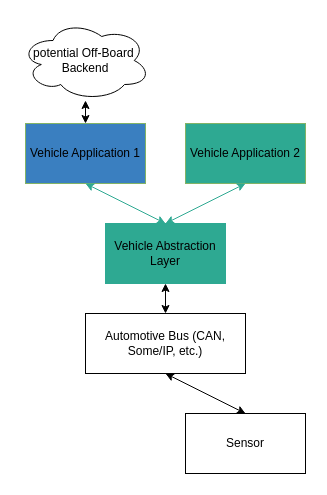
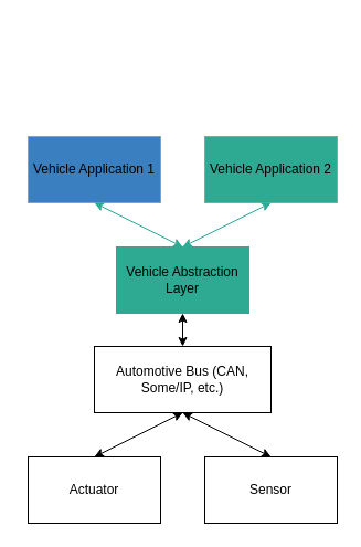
  <mxCell id="0" />
  <mxCell id="1" parent="0" />
  <mxCell id="2" value="Vehicle Application 1" style="rounded=0;whiteSpace=wrap;html=1;fillColor=#3A7FC0;strokeColor=#82b366;" parent="1" vertex="1"><mxGeometry x="25" y="123" width="120" height="60" as="geometry" /></mxCell>
  <mxCell id="3" style="edgeStyle=none;html=1;startArrow=classic;startFill=1;" parent="1" source="4" target="6" edge="1"><mxGeometry relative="1" as="geometry" /></mxCell>
  <mxCell id="4" value="Vehicle Abstraction Layer" style="rounded=0;whiteSpace=wrap;html=1;fillColor=#2EA992;strokeColor=#2EA992;" parent="1" vertex="1"><mxGeometry x="105" y="223" width="120" height="60" as="geometry" /></mxCell>
+ <mxCell id="5" style="edgeStyle=none;html=1;startArrow=classic;startFill=1;exitX=0.5;exitY=1;exitDx=0;exitDy=0;entryX=0.5;entryY=0;entryDx=0;entryDy=0;" parent="1" source="6" target="8" edge="1"><mxGeometry relative="1" as="geometry" /></mxCell>
  <mxCell id="6" value="Automotive Bus (CAN, Some/IP, etc.)" style="rounded=0;whiteSpace=wrap;html=1;" parent="1" vertex="1"><mxGeometry x="85" y="313" width="160" height="60" as="geometry" /></mxCell>
  <mxCell id="7" style="edgeStyle=none;html=1;startArrow=classic;startFill=1;exitX=0.5;exitY=1;exitDx=0;exitDy=0;entryX=0.5;entryY=0;entryDx=0;entryDy=0;" parent="1" source="6" target="12" edge="1"><mxGeometry relative="1" as="geometry" /></mxCell>
+ <mxCell id="8" value="Actuator" style="rounded=0;whiteSpace=wrap;html=1;" parent="1" vertex="1"><mxGeometry x="25" y="413" width="120" height="60" as="geometry" /></mxCell>
  <mxCell id="9" value="" style="edgeStyle=none;html=1;fillColor=#d5e8d4;strokeColor=#2EA992;startArrow=classic;startFill=1;exitX=0.5;exitY=1;exitDx=0;exitDy=0;entryX=0.5;entryY=0;entryDx=0;entryDy=0;" parent="1" source="2" target="4" edge="1"><mxGeometry relative="1" as="geometry"><mxPoint x="15" y="253" as="sourcePoint" /></mxGeometry></mxCell>
- <mxCell id="10" value="" style="edgeStyle=none;html=1;startArrow=classic;startFill=1;" parent="1" source="11" target="2" edge="1"><mxGeometry relative="1" as="geometry" /></mxCell>
- <mxCell id="11" value="potential Off-Board&amp;nbsp;&lt;br&gt;Backend" style="ellipse;shape=cloud;whiteSpace=wrap;html=1;" parent="1" vertex="1"><mxGeometry x="20" y="20" width="130" height="80" as="geometry" /></mxCell>
  <mxCell id="12" value="Sensor" style="rounded=0;whiteSpace=wrap;html=1;" parent="1" vertex="1"><mxGeometry x="185" y="413" width="120" height="60" as="geometry" /></mxCell>
  <mxCell id="13" value="Vehicle Application 2" style="rounded=0;whiteSpace=wrap;html=1;fillColor=#2ea992;strokeColor=#82b366;" vertex="1" parent="1"><mxGeometry x="185" y="123" width="120" height="60" as="geometry" /></mxCell>
  <mxCell id="14" value="" style="edgeStyle=none;html=1;fillColor=#d5e8d4;strokeColor=#2EA992;startArrow=classic;startFill=1;exitX=0.5;exitY=1;exitDx=0;exitDy=0;entryX=0.5;entryY=0;entryDx=0;entryDy=0;" edge="1" parent="1" source="13" target="4"><mxGeometry relative="1" as="geometry"><mxPoint x="95" y="193" as="sourcePoint" /><mxPoint x="140.714" y="233" as="targetPoint" /></mxGeometry></mxCell>
